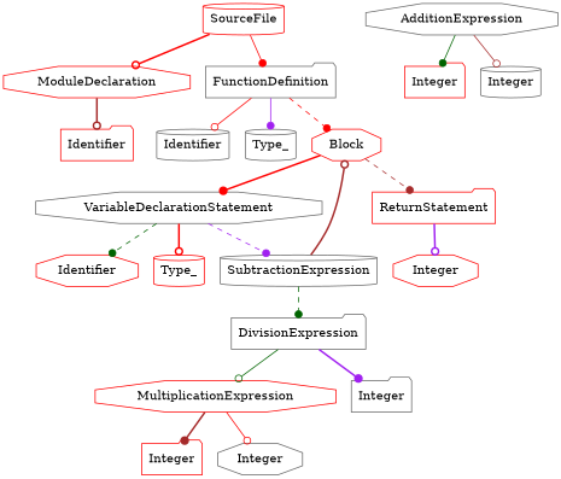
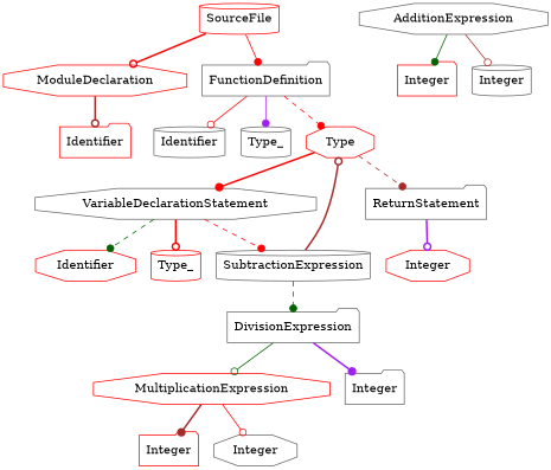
  digraph {
    node [color=red shape=octagon]
    edge [arrowhead=dot color=red style=bold]
    n1 [label=SourceFile shape=cylinder]
    n2 [label=ModuleDeclaration]
    n3 [color=gray40 label=FunctionDefinition shape=folder]
    n4 [label=Identifier shape=folder]
    n5 [color=gray40 label=Identifier shape=cylinder]
    n6 [color=gray40 label=Type_ shape=cylinder]
-   n7 [label=Block]
+   n7 [label=Type]
    n8 [color=gray40 label=VariableDeclarationStatement]
-   n9 [label=ReturnStatement shape=folder]
+   n9 [color=gray40 label=ReturnStatement shape=folder]
    n10 [label=Identifier]
    n11 [label=Type_ shape=cylinder]
    n12 [color=gray40 label=SubtractionExpression shape=cylinder]
    n13 [label=Integer]
    n14 [color=gray40 label=DivisionExpression shape=folder]
    n15 [color=gray40 label=AdditionExpression]
    n16 [label=Integer shape=folder]
    n17 [color=gray40 label=Integer shape=cylinder]
    n18 [label=MultiplicationExpression]
    n19 [color=gray40 label=Integer shape=folder]
    n20 [label=Integer shape=folder]
    n21 [color=gray40 label=Integer]
    n1 -> n2 [arrowhead=odot]
    n1 -> n3 [style=solid]
    n2 -> n4 [arrowhead=odot color=brown]
    n3 -> n5 [arrowhead=odot style=solid]
    n3 -> n6 [color=purple style=solid]
    n3 -> n7 [style=dashed]
    n7 -> n8
    n7 -> n9 [color=brown style=dashed]
    n8 -> n10 [color=darkgreen style=dashed]
    n8 -> n11 [arrowhead=odot]
-   n8 -> n12 [color=purple style=dashed]
+   n8 -> n12 [style=dashed]
    n9 -> n13 [arrowhead=odot color=purple]
    n12 -> n7 [arrowhead=odot color=brown]
    n12 -> n14 [color=darkgreen style=dashed]
    n14 -> n18 [arrowhead=odot color=darkgreen style=solid]
    n14 -> n19 [color=purple]
    n15 -> n16 [color=darkgreen style=solid]
    n15 -> n17 [arrowhead=odot color=brown style=solid]
    n18 -> n20 [color=brown]
    n18 -> n21 [arrowhead=odot style=solid]
  }
